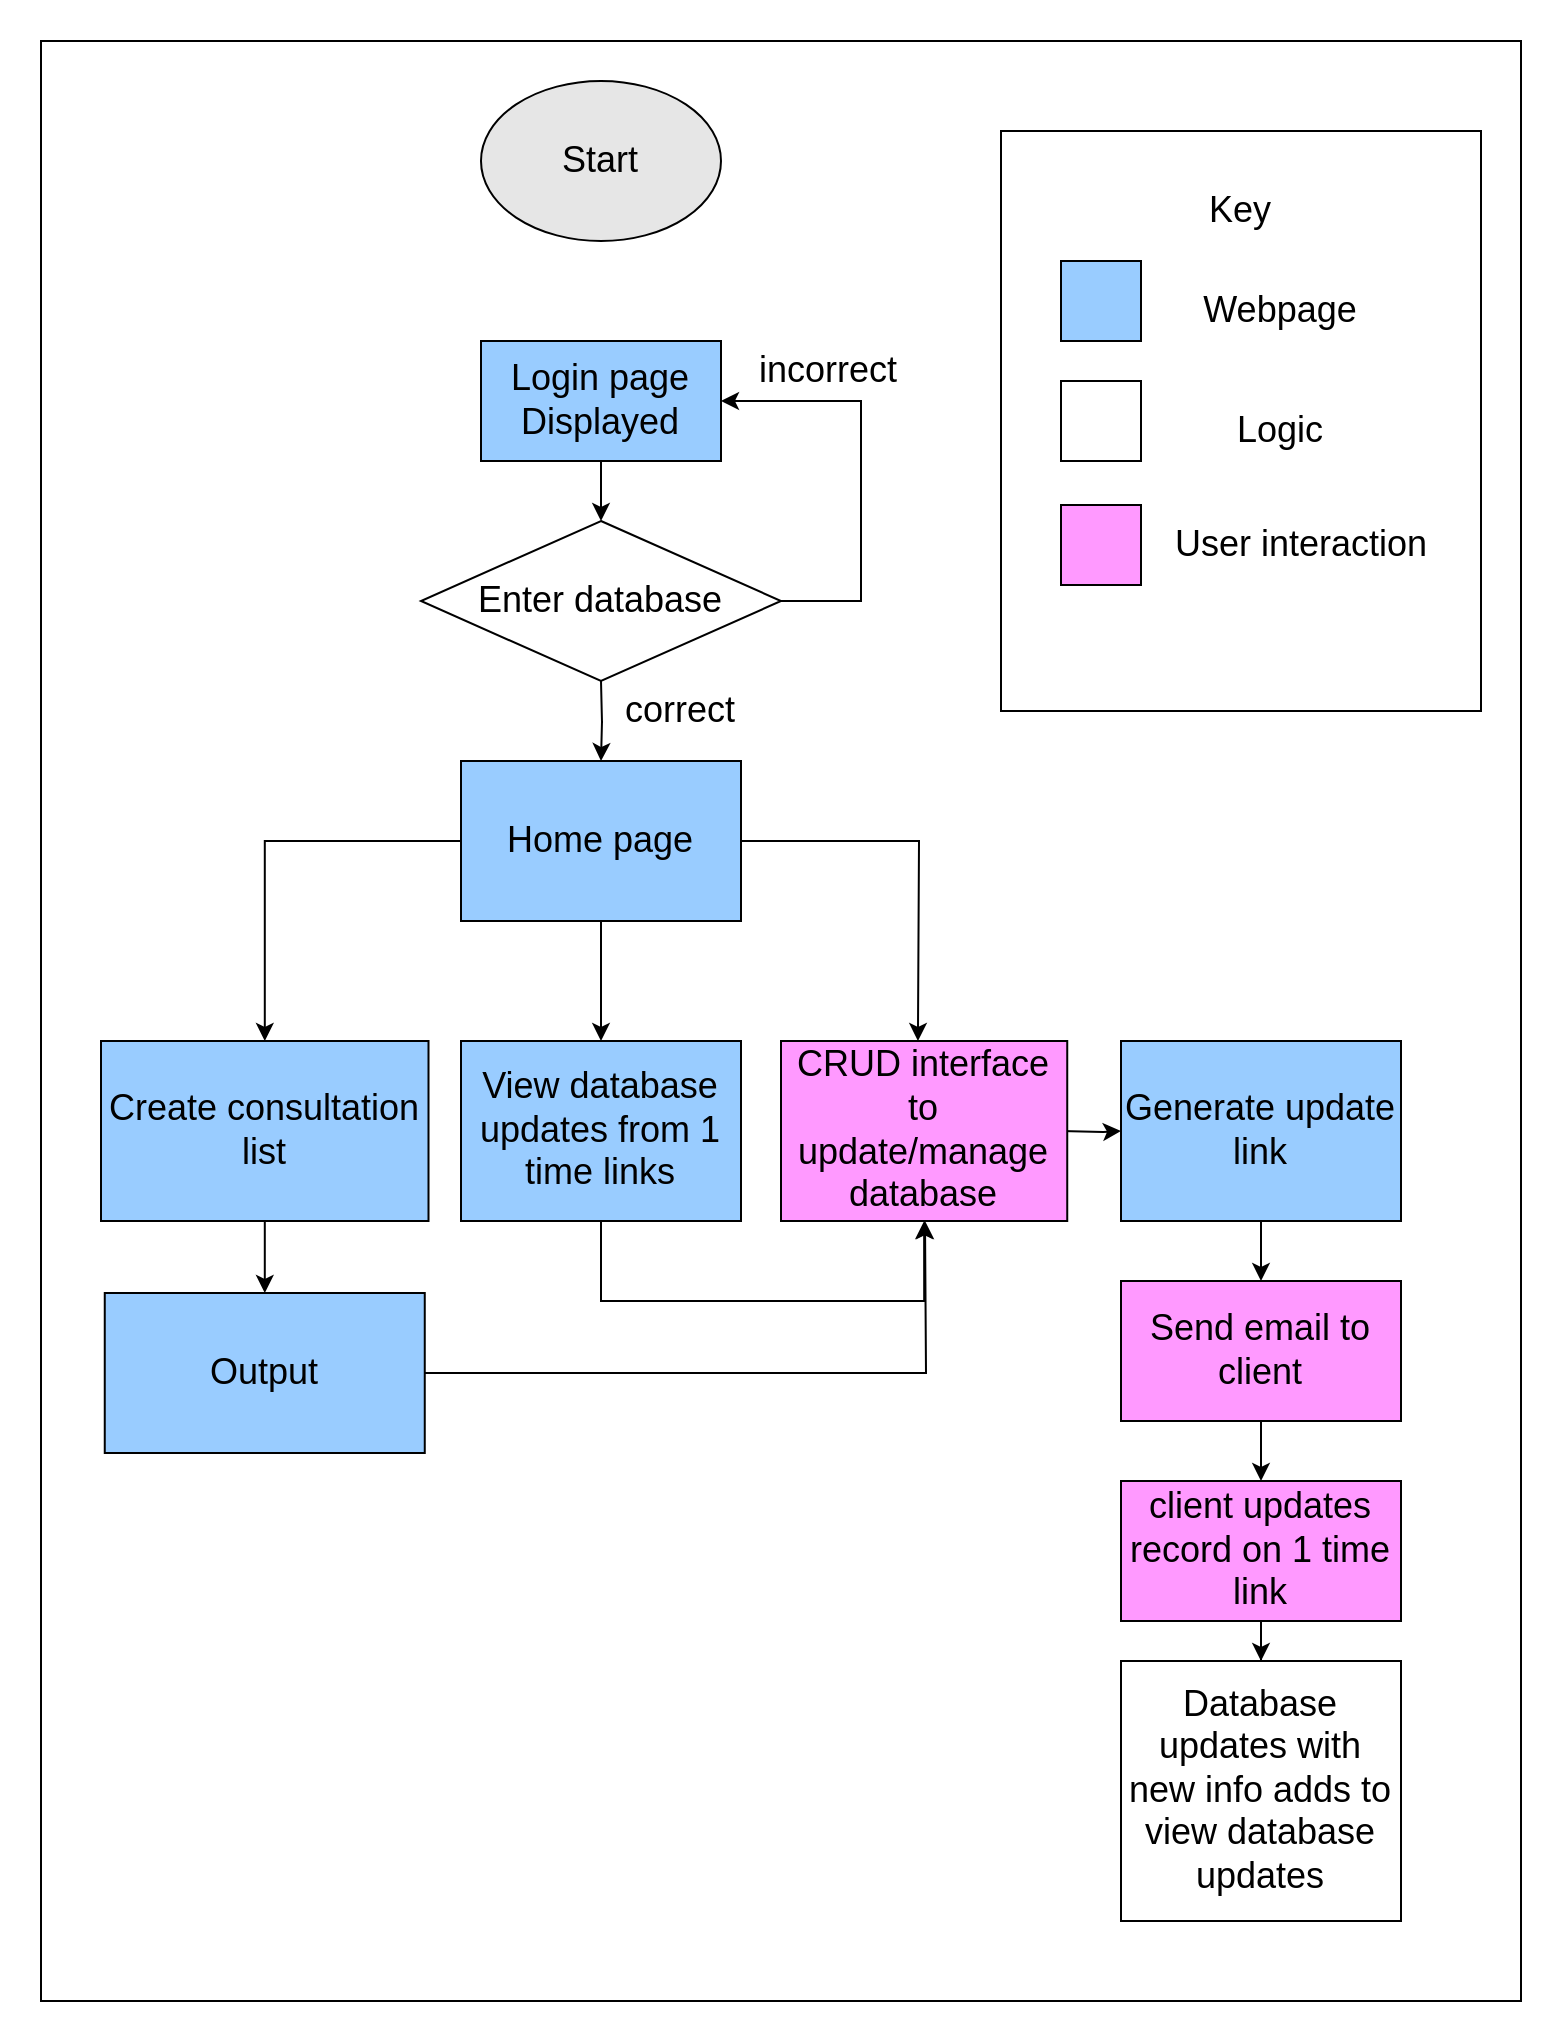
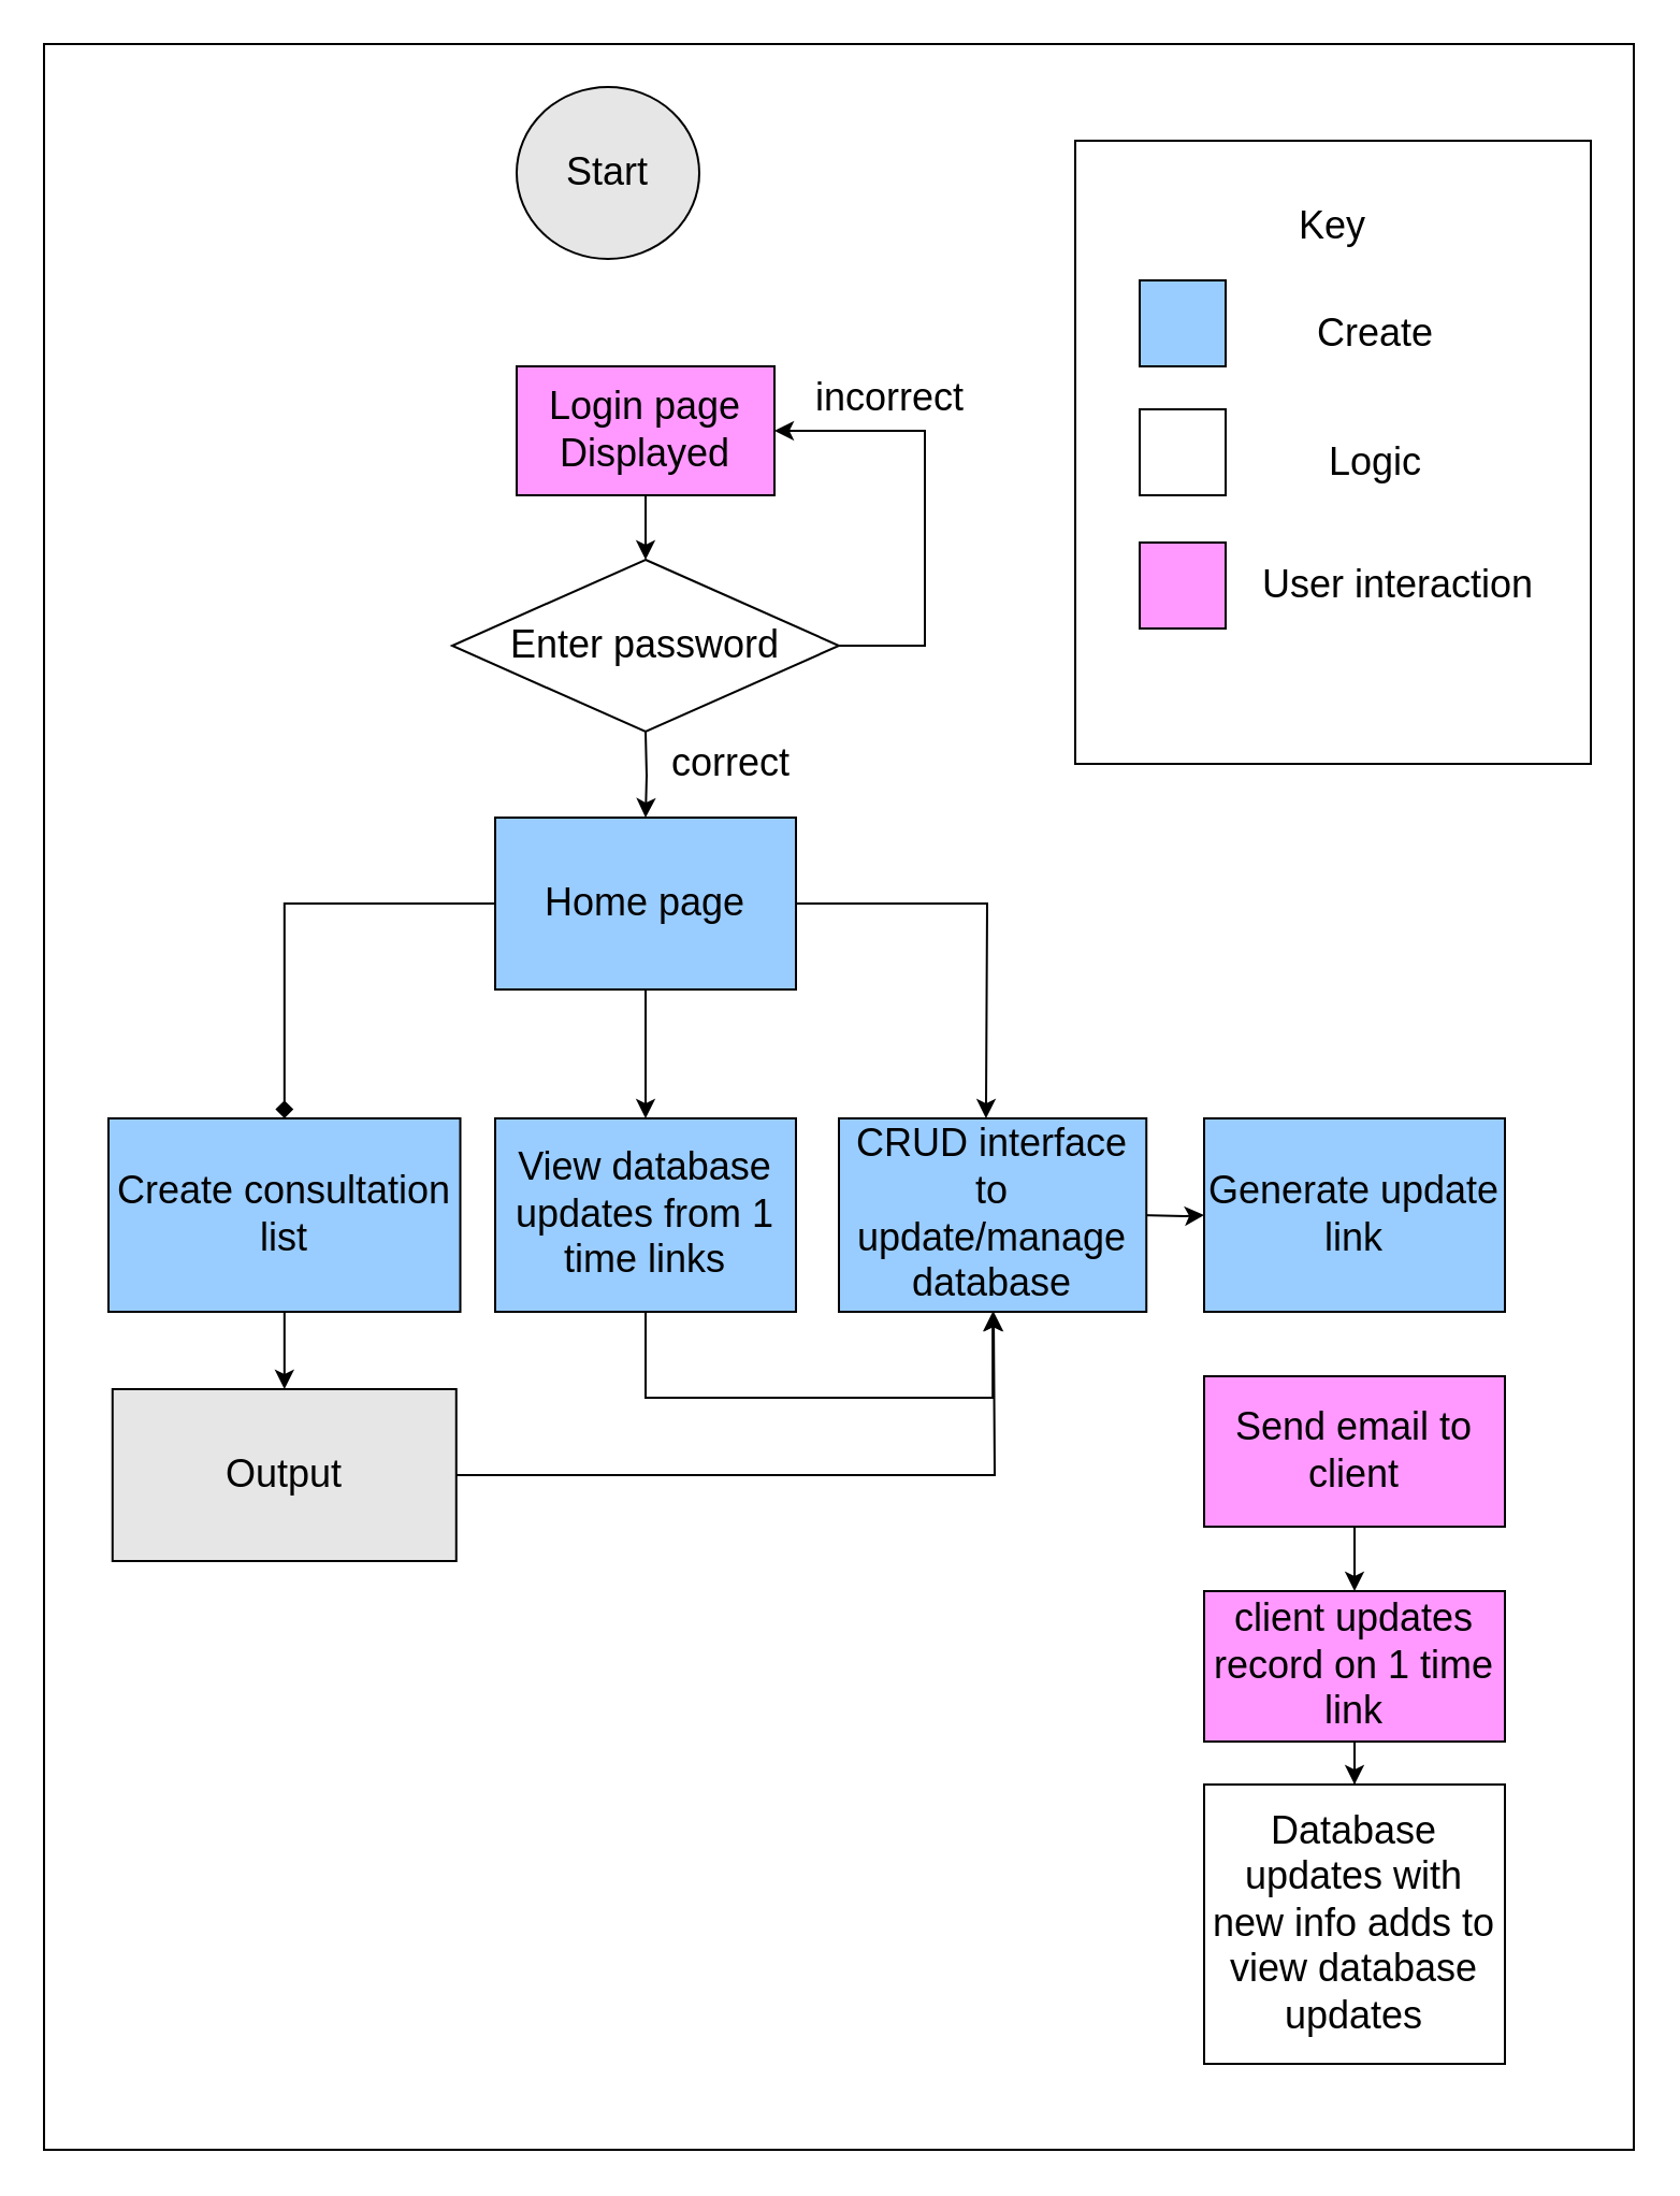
  <mxCell id="0" />
  <mxCell id="1" parent="0" />
  <mxCell id="2" value="" style="rounded=0;whiteSpace=wrap;html=1;" vertex="1" parent="1"><mxGeometry x="20" y="20" width="740" height="980" as="geometry" /></mxCell>
- <mxCell id="3" value="Start" style="ellipse;whiteSpace=wrap;html=1;fontSize=18;fillColor=#E6E6E6;" parent="1" vertex="1"><mxGeometry x="240" y="40" width="120" height="80" as="geometry" /></mxCell>
+ <mxCell id="3" value="Start" style="ellipse;whiteSpace=wrap;html=1;fontSize=18;fillColor=#E6E6E6;" parent="1" vertex="1"><mxGeometry x="240" y="40" width="85" height="80" as="geometry" /></mxCell>
  <mxCell id="4" style="edgeStyle=orthogonalEdgeStyle;rounded=0;orthogonalLoop=1;jettySize=auto;html=1;entryX=0.5;entryY=0;entryDx=0;entryDy=0;fontSize=18;" parent="1" source="5" edge="1"><mxGeometry relative="1" as="geometry"><mxPoint x="300" y="260" as="targetPoint" /></mxGeometry></mxCell>
- <mxCell id="5" value="Login page Displayed" style="rounded=0;whiteSpace=wrap;html=1;fontSize=18;fillColor=#99CCFF;" parent="1" vertex="1"><mxGeometry x="240" y="170" width="120" height="60" as="geometry" /></mxCell>
+ <mxCell id="5" value="Login page Displayed" style="rounded=0;whiteSpace=wrap;html=1;fontSize=18;fillColor=#ff99ff;" parent="1" vertex="1"><mxGeometry x="240" y="170" width="120" height="60" as="geometry" /></mxCell>
  <mxCell id="6" style="edgeStyle=orthogonalEdgeStyle;rounded=0;orthogonalLoop=1;jettySize=auto;html=1;exitX=0.5;exitY=1;exitDx=0;exitDy=0;fontSize=18;" parent="1" edge="1"><mxGeometry relative="1" as="geometry"><mxPoint x="300" y="380" as="targetPoint" /><mxPoint x="300" y="340" as="sourcePoint" /></mxGeometry></mxCell>
  <mxCell id="7" value="correct" style="text;html=1;strokeColor=none;fillColor=none;align=center;verticalAlign=middle;whiteSpace=wrap;rounded=0;fontSize=18;" parent="1" vertex="1"><mxGeometry x="310" y="340" width="60" height="30" as="geometry" /></mxCell>
- <mxCell id="8" style="edgeStyle=orthogonalEdgeStyle;rounded=0;orthogonalLoop=1;jettySize=auto;html=1;entryX=0.5;entryY=0;entryDx=0;entryDy=0;fontSize=18;" parent="1" source="9" target="23" edge="1"><mxGeometry relative="1" as="geometry" /></mxCell>
  <mxCell id="9" value="Generate update link" style="rounded=0;whiteSpace=wrap;html=1;fontSize=18;fillColor=#99CCFF;" parent="1" vertex="1"><mxGeometry x="560" y="520" width="140" height="90" as="geometry" /></mxCell>
- <mxCell id="10" style="edgeStyle=orthogonalEdgeStyle;rounded=0;orthogonalLoop=1;jettySize=auto;html=1;fontSize=18;" parent="1" source="13" target="15" edge="1"><mxGeometry relative="1" as="geometry" /></mxCell>
+ <mxCell id="10" style="edgeStyle=orthogonalEdgeStyle;rounded=0;orthogonalLoop=1;jettySize=auto;html=1;fontSize=18;endArrow=diamond;" parent="1" source="13" target="15" edge="1"><mxGeometry relative="1" as="geometry" /></mxCell>
  <mxCell id="11" style="edgeStyle=orthogonalEdgeStyle;rounded=0;orthogonalLoop=1;jettySize=auto;html=1;entryX=0.5;entryY=0;entryDx=0;entryDy=0;fontSize=18;" parent="1" source="13" target="17" edge="1"><mxGeometry relative="1" as="geometry" /></mxCell>
  <mxCell id="12" style="edgeStyle=orthogonalEdgeStyle;rounded=0;orthogonalLoop=1;jettySize=auto;html=1;fontSize=18;" parent="1" source="13" edge="1"><mxGeometry relative="1" as="geometry"><mxPoint x="458.471" y="520" as="targetPoint" /></mxGeometry></mxCell>
  <mxCell id="13" value="Home page" style="rounded=0;whiteSpace=wrap;html=1;fontSize=18;fillColor=#99CCFF;" parent="1" vertex="1"><mxGeometry x="230" y="380" width="140" height="80" as="geometry" /></mxCell>
  <mxCell id="14" value="" style="edgeStyle=orthogonalEdgeStyle;rounded=0;orthogonalLoop=1;jettySize=auto;html=1;fontSize=18;" parent="1" source="15" target="29" edge="1"><mxGeometry relative="1" as="geometry" /></mxCell>
  <mxCell id="15" value="Create consultation list" style="rounded=0;whiteSpace=wrap;html=1;fontSize=18;fillColor=#99CCFF;" parent="1" vertex="1"><mxGeometry x="50" y="520" width="163.75" height="90" as="geometry" /></mxCell>
  <mxCell id="16" style="edgeStyle=orthogonalEdgeStyle;rounded=0;orthogonalLoop=1;jettySize=auto;html=1;entryX=0.5;entryY=1;entryDx=0;entryDy=0;fontSize=18;" parent="1" source="17" target="27" edge="1"><mxGeometry relative="1" as="geometry"><Array as="points"><mxPoint x="300" y="650" /><mxPoint x="462" y="650" /></Array></mxGeometry></mxCell>
  <mxCell id="17" value="View database updates from 1 time links" style="rounded=0;whiteSpace=wrap;html=1;fontSize=18;fillColor=#99CCFF;" parent="1" vertex="1"><mxGeometry x="230" y="520" width="140" height="90" as="geometry" /></mxCell>
  <mxCell id="18" style="edgeStyle=orthogonalEdgeStyle;rounded=0;orthogonalLoop=1;jettySize=auto;html=1;fontSize=18;" parent="1" target="9" edge="1"><mxGeometry relative="1" as="geometry"><mxPoint x="530" y="565" as="sourcePoint" /></mxGeometry></mxCell>
  <mxCell id="19" style="edgeStyle=orthogonalEdgeStyle;rounded=0;orthogonalLoop=1;jettySize=auto;html=1;fontSize=18;entryX=1;entryY=0.5;entryDx=0;entryDy=0;" parent="1" source="20" target="5" edge="1"><mxGeometry relative="1" as="geometry"><mxPoint x="410" y="220" as="targetPoint" /><Array as="points"><mxPoint x="430" y="300" /><mxPoint x="430" y="200" /></Array></mxGeometry></mxCell>
- <mxCell id="20" value="Enter database" style="rhombus;whiteSpace=wrap;html=1;fontSize=18;fillColor=#FFFFFF;" parent="1" vertex="1"><mxGeometry x="210" y="260" width="180" height="80" as="geometry" /></mxCell>
+ <mxCell id="20" value="Enter password" style="rhombus;whiteSpace=wrap;html=1;fontSize=18;fillColor=#FFFFFF;" parent="1" vertex="1"><mxGeometry x="210" y="260" width="180" height="80" as="geometry" /></mxCell>
  <mxCell id="21" value="incorrect" style="text;html=1;strokeColor=none;fillColor=none;align=center;verticalAlign=middle;whiteSpace=wrap;rounded=0;fontSize=18;" parent="1" vertex="1"><mxGeometry x="383.75" y="170" width="60" height="30" as="geometry" /></mxCell>
  <mxCell id="22" style="edgeStyle=orthogonalEdgeStyle;rounded=0;orthogonalLoop=1;jettySize=auto;html=1;entryX=0.5;entryY=0;entryDx=0;entryDy=0;fontSize=18;" parent="1" source="23" target="25" edge="1"><mxGeometry relative="1" as="geometry" /></mxCell>
  <mxCell id="23" value="Send email to client" style="rounded=0;whiteSpace=wrap;html=1;fontSize=18;fillColor=#FF99FF;" parent="1" vertex="1"><mxGeometry x="560" y="640" width="140" height="70" as="geometry" /></mxCell>
  <mxCell id="24" style="edgeStyle=orthogonalEdgeStyle;rounded=0;orthogonalLoop=1;jettySize=auto;html=1;entryX=0.5;entryY=0;entryDx=0;entryDy=0;fontSize=18;" parent="1" source="25" target="26" edge="1"><mxGeometry relative="1" as="geometry" /></mxCell>
  <mxCell id="25" value="client updates record on 1 time link" style="rounded=0;whiteSpace=wrap;html=1;fontSize=18;fillColor=#FF99FF;" parent="1" vertex="1"><mxGeometry x="560" y="740" width="140" height="70" as="geometry" /></mxCell>
  <mxCell id="26" value="Database updates with new info adds to view database updates" style="rounded=0;whiteSpace=wrap;html=1;fontSize=18;fillColor=#FFFFFF;" parent="1" vertex="1"><mxGeometry x="560" y="830" width="140" height="130" as="geometry" /></mxCell>
- <mxCell id="27" value="CRUD interface to update/manage database" style="rounded=0;whiteSpace=wrap;html=1;fontSize=18;fillColor=#ff99ff;" parent="1" vertex="1"><mxGeometry x="390" y="520" width="143.12" height="90" as="geometry" /></mxCell>
+ <mxCell id="27" value="CRUD interface to update/manage database" style="rounded=0;whiteSpace=wrap;html=1;fontSize=18;fillColor=#99CCFF;" parent="1" vertex="1"><mxGeometry x="390" y="520" width="143.12" height="90" as="geometry" /></mxCell>
  <mxCell id="28" style="edgeStyle=orthogonalEdgeStyle;rounded=0;orthogonalLoop=1;jettySize=auto;html=1;fontSize=18;exitX=1;exitY=0.5;exitDx=0;exitDy=0;" parent="1" source="29" edge="1"><mxGeometry relative="1" as="geometry"><mxPoint x="462" y="610" as="targetPoint" /><mxPoint x="213.88" y="686" as="sourcePoint" /></mxGeometry></mxCell>
- <mxCell id="29" value="Output" style="whiteSpace=wrap;html=1;rounded=0;fontSize=18;fillColor=#99CCFF;" parent="1" vertex="1"><mxGeometry x="51.88" y="646" width="160" height="80" as="geometry" /></mxCell>
+ <mxCell id="29" value="Output" style="whiteSpace=wrap;html=1;rounded=0;fontSize=18;fillColor=#e6e6e6;" parent="1" vertex="1"><mxGeometry x="51.88" y="646" width="160" height="80" as="geometry" /></mxCell>
  <mxCell id="30" value="" style="rounded=0;whiteSpace=wrap;html=1;fontSize=18;fillColor=#FFFFFF;" parent="1" vertex="1"><mxGeometry x="500" y="65" width="240" height="290" as="geometry" /></mxCell>
  <mxCell id="31" value="Key" style="text;html=1;strokeColor=none;fillColor=none;align=center;verticalAlign=middle;whiteSpace=wrap;rounded=0;fontSize=18;" parent="1" vertex="1"><mxGeometry x="590" y="90" width="60" height="30" as="geometry" /></mxCell>
  <mxCell id="32" value="" style="rounded=0;whiteSpace=wrap;html=1;fontSize=18;fillColor=#99CCFF;" parent="1" vertex="1"><mxGeometry x="530" y="130" width="40" height="40" as="geometry" /></mxCell>
- <mxCell id="33" value="Webpage" style="text;html=1;strokeColor=none;fillColor=none;align=center;verticalAlign=middle;whiteSpace=wrap;rounded=0;fontSize=18;" parent="1" vertex="1"><mxGeometry x="610" y="140" width="60" height="30" as="geometry" /></mxCell>
+ <mxCell id="33" value="Create" style="text;html=1;strokeColor=none;fillColor=none;align=center;verticalAlign=middle;whiteSpace=wrap;rounded=0;fontSize=18;" parent="1" vertex="1"><mxGeometry x="610" y="140" width="60" height="30" as="geometry" /></mxCell>
  <mxCell id="34" value="" style="rounded=0;whiteSpace=wrap;html=1;fontSize=18;fillColor=#FFFFFF;" parent="1" vertex="1"><mxGeometry x="530" y="190" width="40" height="40" as="geometry" /></mxCell>
  <mxCell id="35" value="Logic" style="text;html=1;strokeColor=none;fillColor=none;align=center;verticalAlign=middle;whiteSpace=wrap;rounded=0;fontSize=18;" parent="1" vertex="1"><mxGeometry x="610" y="200" width="60" height="30" as="geometry" /></mxCell>
  <mxCell id="36" value="" style="rounded=0;whiteSpace=wrap;html=1;fontSize=18;fillColor=#FF99FF;" parent="1" vertex="1"><mxGeometry x="530" y="252" width="40" height="40" as="geometry" /></mxCell>
  <mxCell id="37" value="User interaction" style="text;html=1;align=center;verticalAlign=middle;resizable=0;points=[];autosize=1;strokeColor=none;fillColor=none;fontSize=18;" parent="1" vertex="1"><mxGeometry x="580" y="257" width="140" height="30" as="geometry" /></mxCell>
